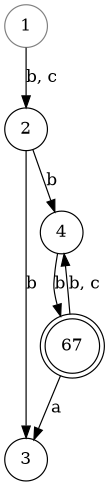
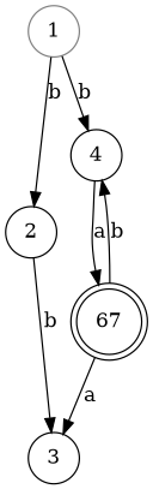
  digraph {
    rankdir=TB
    node [shape=circle]
    1 [color="#808080"]
    2
    3
    4
    67 [shape=doublecircle]
-   1 -> 2 [label="b, c"]
+   1 -> 2 [label=b]
    2 -> 3 [label=b]
-   2 -> 4 [label=b]
-   4 -> 67 [label=b]
+   1 -> 4 [label=b]
+   4 -> 67 [label=a]
    67 -> 3 [label=a]
-   67 -> 4 [label="b, c"]
+   67 -> 4 [label=b]
  }
